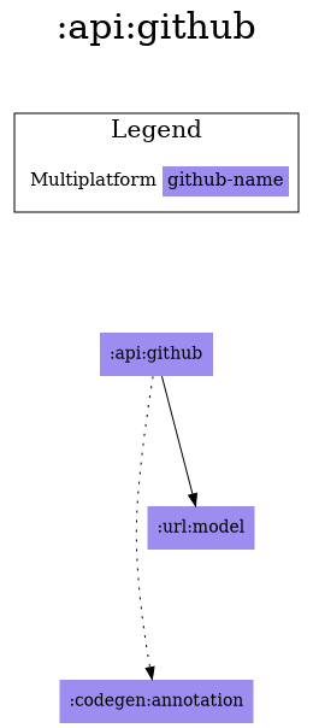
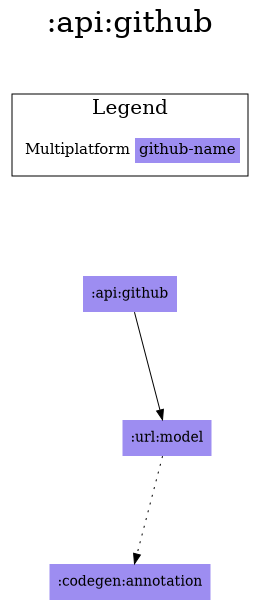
  digraph {
    fontsize=30
    label=":api:github"
    labelloc=t
    rankdir=TB
    ranksep=1.5
    node [fillcolor="#9D8DF1" shape=none style=filled]
    edge [dir=forward]
    n1 [fillcolor="#FFFFFF" fontsize=15 label=< <TABLE BORDER="0" CELLBORDER="0" CELLSPACING="0" CELLPADDING="4"> <TR><TD>Multiplatform</TD><TD BGCOLOR="#9D8DF1">github-name</TD></TR> </TABLE> > margin=0]
    ":api:github"
    ":codegen:annotation"
    ":url:model"
    subgraph sub_1 {
      rank=same
    }
    subgraph cluster_2 {
      fontsize=20
      label=Legend
      n1
    }
    n1 -> ":api:github" [style=invis]
-   ":api:github" -> ":codegen:annotation" [style=dotted]
+   ":url:model" -> ":codegen:annotation" [style=dotted]
    ":api:github" -> ":url:model"
  }
